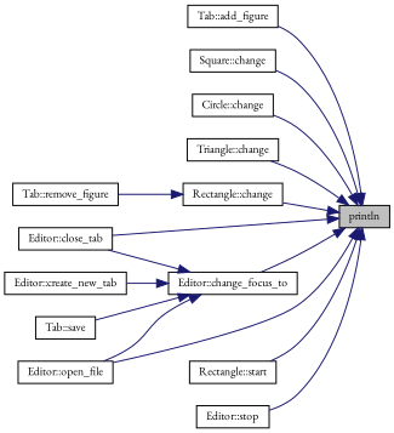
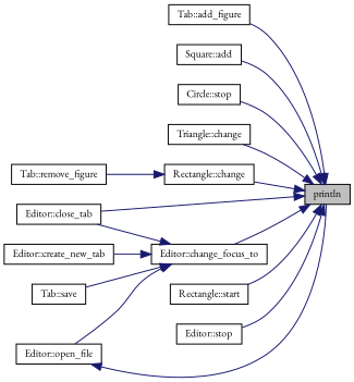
  digraph {
    fontname="EB Garamond"
    rankdir=RL
    node [color=black fontname="EB Garamond" fontsize=10 shape=record]
    edge [color=midnightblue dir=back fontname="EB Garamond" fontsize=10 labelfontname=Helvetica labelfontsize=10 style=solid]
    n1 [fillcolor=grey75 fontcolor=black height=0.2 label=println style=filled width=0.4]
    n2 [height=0.2 label="Tab::add_figure" width=0.4]
-   n3 [height=0.2 label="Square::change" width=0.4]
-   n4 [height=0.2 label="Circle::change" width=0.4]
+   n3 [height=0.2 label="Square::add" width=0.4]
+   n4 [height=0.2 label="Circle::stop" width=0.4]
    n5 [height=0.2 label="Triangle::change" width=0.4]
    n6 [height=0.2 label="Rectangle::change" width=0.4]
    n7 [height=0.2 label="Editor::change_focus_to" width=0.4]
    n8 [height=0.2 label="Editor::close_tab" width=0.4]
    n9 [height=0.2 label="Editor::open_file" width=0.4]
    n10 [height=0.2 label="Rectangle::start" width=0.4]
    n11 [height=0.2 label="Editor::stop" width=0.4]
    n12 [height=0.2 label="Tab::remove_figure" width=0.4]
    n13 [height=0.2 label="Editor::create_new_tab" width=0.4]
    n14 [height=0.2 label="Tab::save" width=0.4]
    n1 -> n2
    n1 -> n3
    n1 -> n4
    n1 -> n5
    n1 -> n6
    n1 -> n7
    n1 -> n8
-   n1 -> n9
+   n9 -> n1
    n1 -> n10
    n1 -> n11
    n6 -> n12
    n7 -> n8
    n7 -> n9
    n7 -> n13
    n7 -> n14
  }
